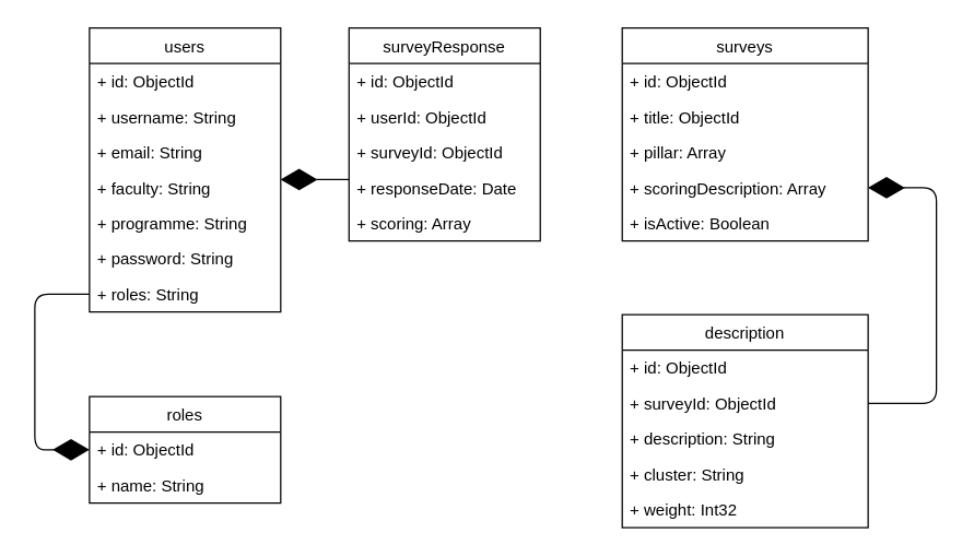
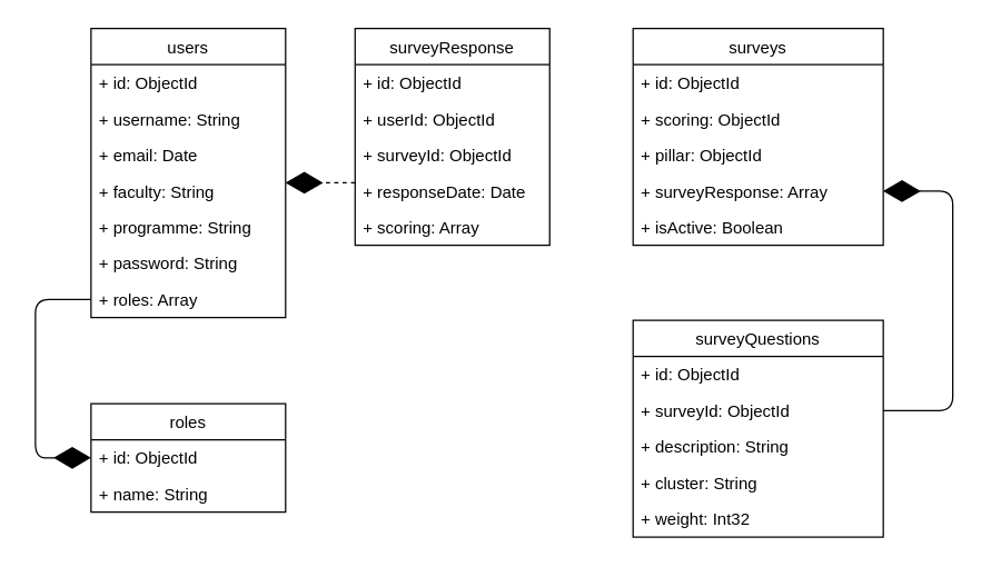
  <mxCell id="0" />
  <mxCell id="1" parent="0" />
  <mxCell id="2" value="users" style="swimlane;fontStyle=0;childLayout=stackLayout;horizontal=1;startSize=26;fillColor=none;horizontalStack=0;resizeParent=1;resizeParentMax=0;resizeLast=0;collapsible=1;marginBottom=0;align=center;" vertex="1" parent="1"><mxGeometry x="60" y="20" width="140" height="208" as="geometry"><mxRectangle x="80" y="530" width="60" height="26" as="alternateBounds" /></mxGeometry></mxCell>
  <mxCell id="3" value="+ id: ObjectId" style="text;strokeColor=none;fillColor=none;align=left;verticalAlign=top;spacingLeft=4;spacingRight=4;overflow=hidden;rotatable=0;points=[[0,0.5],[1,0.5]];portConstraint=eastwest;" vertex="1" parent="2"><mxGeometry y="26" width="140" height="26" as="geometry" /></mxCell>
  <mxCell id="4" value="+ username: String" style="text;strokeColor=none;fillColor=none;align=left;verticalAlign=top;spacingLeft=4;spacingRight=4;overflow=hidden;rotatable=0;points=[[0,0.5],[1,0.5]];portConstraint=eastwest;" vertex="1" parent="2"><mxGeometry y="52" width="140" height="26" as="geometry" /></mxCell>
- <mxCell id="5" value="+ email: String" style="text;strokeColor=none;fillColor=none;align=left;verticalAlign=top;spacingLeft=4;spacingRight=4;overflow=hidden;rotatable=0;points=[[0,0.5],[1,0.5]];portConstraint=eastwest;" vertex="1" parent="2"><mxGeometry y="78" width="140" height="26" as="geometry" /></mxCell>
+ <mxCell id="5" value="+ email: Date" style="text;strokeColor=none;fillColor=none;align=left;verticalAlign=top;spacingLeft=4;spacingRight=4;overflow=hidden;rotatable=0;points=[[0,0.5],[1,0.5]];portConstraint=eastwest;" vertex="1" parent="2"><mxGeometry y="78" width="140" height="26" as="geometry" /></mxCell>
  <mxCell id="6" value="+ faculty: String" style="text;strokeColor=none;fillColor=none;align=left;verticalAlign=top;spacingLeft=4;spacingRight=4;overflow=hidden;rotatable=0;points=[[0,0.5],[1,0.5]];portConstraint=eastwest;" vertex="1" parent="2"><mxGeometry y="104" width="140" height="26" as="geometry" /></mxCell>
  <mxCell id="7" value="+ programme: String" style="text;strokeColor=none;fillColor=none;align=left;verticalAlign=top;spacingLeft=4;spacingRight=4;overflow=hidden;rotatable=0;points=[[0,0.5],[1,0.5]];portConstraint=eastwest;" vertex="1" parent="2"><mxGeometry y="130" width="140" height="26" as="geometry" /></mxCell>
  <mxCell id="8" value="+ password: String" style="text;strokeColor=none;fillColor=none;align=left;verticalAlign=top;spacingLeft=4;spacingRight=4;overflow=hidden;rotatable=0;points=[[0,0.5],[1,0.5]];portConstraint=eastwest;" vertex="1" parent="2"><mxGeometry y="156" width="140" height="26" as="geometry" /></mxCell>
- <mxCell id="9" value="+ roles: String" style="text;strokeColor=none;fillColor=none;align=left;verticalAlign=top;spacingLeft=4;spacingRight=4;overflow=hidden;rotatable=0;points=[[0,0.5],[1,0.5]];portConstraint=eastwest;" vertex="1" parent="2"><mxGeometry y="182" width="140" height="26" as="geometry" /></mxCell>
+ <mxCell id="9" value="+ roles: Array" style="text;strokeColor=none;fillColor=none;align=left;verticalAlign=top;spacingLeft=4;spacingRight=4;overflow=hidden;rotatable=0;points=[[0,0.5],[1,0.5]];portConstraint=eastwest;" vertex="1" parent="2"><mxGeometry y="182" width="140" height="26" as="geometry" /></mxCell>
  <mxCell id="10" value="roles" style="swimlane;fontStyle=0;childLayout=stackLayout;horizontal=1;startSize=26;fillColor=none;horizontalStack=0;resizeParent=1;resizeParentMax=0;resizeLast=0;collapsible=1;marginBottom=0;align=center;" vertex="1" parent="1"><mxGeometry x="60" y="290" width="140" height="78" as="geometry"><mxRectangle x="80" y="530" width="60" height="26" as="alternateBounds" /></mxGeometry></mxCell>
  <mxCell id="11" value="+ id: ObjectId" style="text;strokeColor=none;fillColor=none;align=left;verticalAlign=top;spacingLeft=4;spacingRight=4;overflow=hidden;rotatable=0;points=[[0,0.5],[1,0.5]];portConstraint=eastwest;" vertex="1" parent="10"><mxGeometry y="26" width="140" height="26" as="geometry" /></mxCell>
  <mxCell id="12" value="+ name: String" style="text;strokeColor=none;fillColor=none;align=left;verticalAlign=top;spacingLeft=4;spacingRight=4;overflow=hidden;rotatable=0;points=[[0,0.5],[1,0.5]];portConstraint=eastwest;" vertex="1" parent="10"><mxGeometry y="52" width="140" height="26" as="geometry" /></mxCell>
  <mxCell id="13" value="" style="endArrow=diamondThin;endFill=1;endSize=24;html=1;exitX=0;exitY=0.5;exitDx=0;exitDy=0;edgeStyle=elbowEdgeStyle;entryX=0;entryY=0.5;entryDx=0;entryDy=0;" edge="1" parent="1" source="9" target="11"><mxGeometry width="160" relative="1" as="geometry"><mxPoint x="300" y="200" as="sourcePoint" /><mxPoint x="235" y="300" as="targetPoint" /><Array as="points"><mxPoint x="20" y="270" /></Array></mxGeometry></mxCell>
  <mxCell id="14" value="surveyResponse" style="swimlane;fontStyle=0;childLayout=stackLayout;horizontal=1;startSize=26;fillColor=none;horizontalStack=0;resizeParent=1;resizeParentMax=0;resizeLast=0;collapsible=1;marginBottom=0;align=center;" vertex="1" parent="1"><mxGeometry x="250" y="20" width="140" height="156" as="geometry"><mxRectangle x="80" y="530" width="60" height="26" as="alternateBounds" /></mxGeometry></mxCell>
  <mxCell id="15" value="+ id: ObjectId" style="text;strokeColor=none;fillColor=none;align=left;verticalAlign=top;spacingLeft=4;spacingRight=4;overflow=hidden;rotatable=0;points=[[0,0.5],[1,0.5]];portConstraint=eastwest;" vertex="1" parent="14"><mxGeometry y="26" width="140" height="26" as="geometry" /></mxCell>
  <mxCell id="16" value="+ userId: ObjectId" style="text;strokeColor=none;fillColor=none;align=left;verticalAlign=top;spacingLeft=4;spacingRight=4;overflow=hidden;rotatable=0;points=[[0,0.5],[1,0.5]];portConstraint=eastwest;" vertex="1" parent="14"><mxGeometry y="52" width="140" height="26" as="geometry" /></mxCell>
  <mxCell id="17" value="+ surveyId: ObjectId" style="text;strokeColor=none;fillColor=none;align=left;verticalAlign=top;spacingLeft=4;spacingRight=4;overflow=hidden;rotatable=0;points=[[0,0.5],[1,0.5]];portConstraint=eastwest;" vertex="1" parent="14"><mxGeometry y="78" width="140" height="26" as="geometry" /></mxCell>
  <mxCell id="18" value="+ responseDate: Date" style="text;strokeColor=none;fillColor=none;align=left;verticalAlign=top;spacingLeft=4;spacingRight=4;overflow=hidden;rotatable=0;points=[[0,0.5],[1,0.5]];portConstraint=eastwest;" vertex="1" parent="14"><mxGeometry y="104" width="140" height="26" as="geometry" /></mxCell>
  <mxCell id="19" value="+ scoring: Array" style="text;strokeColor=none;fillColor=none;align=left;verticalAlign=top;spacingLeft=4;spacingRight=4;overflow=hidden;rotatable=0;points=[[0,0.5],[1,0.5]];portConstraint=eastwest;" vertex="1" parent="14"><mxGeometry y="130" width="140" height="26" as="geometry" /></mxCell>
- <mxCell id="20" value="" style="endArrow=diamondThin;endFill=1;endSize=24;html=1;entryX=1;entryY=0.269;entryDx=0;entryDy=0;entryPerimeter=0;exitX=0;exitY=0.269;exitDx=0;exitDy=0;exitPerimeter=0;" edge="1" parent="1" source="18" target="6"><mxGeometry width="160" relative="1" as="geometry"><mxPoint x="220" y="240" as="sourcePoint" /><mxPoint x="380" y="240" as="targetPoint" /></mxGeometry></mxCell>
+ <mxCell id="20" value="" style="endArrow=diamondThin;endFill=1;endSize=24;html=1;entryX=1;entryY=0.269;entryDx=0;entryDy=0;entryPerimeter=0;exitX=0;exitY=0.269;exitDx=0;exitDy=0;exitPerimeter=0;dashed=1;" edge="1" parent="1" source="18" target="6"><mxGeometry width="160" relative="1" as="geometry"><mxPoint x="220" y="240" as="sourcePoint" /><mxPoint x="380" y="240" as="targetPoint" /></mxGeometry></mxCell>
  <mxCell id="21" value="surveys" style="swimlane;fontStyle=0;childLayout=stackLayout;horizontal=1;startSize=26;fillColor=none;horizontalStack=0;resizeParent=1;resizeParentMax=0;resizeLast=0;collapsible=1;marginBottom=0;align=center;" vertex="1" parent="1"><mxGeometry x="450" y="20" width="180" height="156" as="geometry"><mxRectangle x="80" y="530" width="60" height="26" as="alternateBounds" /></mxGeometry></mxCell>
  <mxCell id="22" value="+ id: ObjectId" style="text;strokeColor=none;fillColor=none;align=left;verticalAlign=top;spacingLeft=4;spacingRight=4;overflow=hidden;rotatable=0;points=[[0,0.5],[1,0.5]];portConstraint=eastwest;" vertex="1" parent="21"><mxGeometry y="26" width="180" height="26" as="geometry" /></mxCell>
- <mxCell id="23" value="+ title: ObjectId" style="text;strokeColor=none;fillColor=none;align=left;verticalAlign=top;spacingLeft=4;spacingRight=4;overflow=hidden;rotatable=0;points=[[0,0.5],[1,0.5]];portConstraint=eastwest;" vertex="1" parent="21"><mxGeometry y="52" width="180" height="26" as="geometry" /></mxCell>
- <mxCell id="24" value="+ pillar: Array" style="text;strokeColor=none;fillColor=none;align=left;verticalAlign=top;spacingLeft=4;spacingRight=4;overflow=hidden;rotatable=0;points=[[0,0.5],[1,0.5]];portConstraint=eastwest;" vertex="1" parent="21"><mxGeometry y="78" width="180" height="26" as="geometry" /></mxCell>
- <mxCell id="25" value="+ scoringDescription: Array" style="text;strokeColor=none;fillColor=none;align=left;verticalAlign=top;spacingLeft=4;spacingRight=4;overflow=hidden;rotatable=0;points=[[0,0.5],[1,0.5]];portConstraint=eastwest;" vertex="1" parent="21"><mxGeometry y="104" width="180" height="26" as="geometry" /></mxCell>
+ <mxCell id="23" value="+ scoring: ObjectId" style="text;strokeColor=none;fillColor=none;align=left;verticalAlign=top;spacingLeft=4;spacingRight=4;overflow=hidden;rotatable=0;points=[[0,0.5],[1,0.5]];portConstraint=eastwest;" vertex="1" parent="21"><mxGeometry y="52" width="180" height="26" as="geometry" /></mxCell>
+ <mxCell id="24" value="+ pillar: ObjectId" style="text;strokeColor=none;fillColor=none;align=left;verticalAlign=top;spacingLeft=4;spacingRight=4;overflow=hidden;rotatable=0;points=[[0,0.5],[1,0.5]];portConstraint=eastwest;" vertex="1" parent="21"><mxGeometry y="78" width="180" height="26" as="geometry" /></mxCell>
+ <mxCell id="25" value="+ surveyResponse: Array" style="text;strokeColor=none;fillColor=none;align=left;verticalAlign=top;spacingLeft=4;spacingRight=4;overflow=hidden;rotatable=0;points=[[0,0.5],[1,0.5]];portConstraint=eastwest;" vertex="1" parent="21"><mxGeometry y="104" width="180" height="26" as="geometry" /></mxCell>
  <mxCell id="26" value="+ isActive: Boolean" style="text;strokeColor=none;fillColor=none;align=left;verticalAlign=top;spacingLeft=4;spacingRight=4;overflow=hidden;rotatable=0;points=[[0,0.5],[1,0.5]];portConstraint=eastwest;" vertex="1" parent="21"><mxGeometry y="130" width="180" height="26" as="geometry" /></mxCell>
- <mxCell id="27" value="description" style="swimlane;fontStyle=0;childLayout=stackLayout;horizontal=1;startSize=26;fillColor=none;horizontalStack=0;resizeParent=1;resizeParentMax=0;resizeLast=0;collapsible=1;marginBottom=0;align=center;" vertex="1" parent="1"><mxGeometry x="450" y="230" width="180" height="156" as="geometry"><mxRectangle x="80" y="530" width="60" height="26" as="alternateBounds" /></mxGeometry></mxCell>
+ <mxCell id="27" value="surveyQuestions" style="swimlane;fontStyle=0;childLayout=stackLayout;horizontal=1;startSize=26;fillColor=none;horizontalStack=0;resizeParent=1;resizeParentMax=0;resizeLast=0;collapsible=1;marginBottom=0;align=center;" vertex="1" parent="1"><mxGeometry x="450" y="230" width="180" height="156" as="geometry"><mxRectangle x="80" y="530" width="60" height="26" as="alternateBounds" /></mxGeometry></mxCell>
  <mxCell id="28" value="+ id: ObjectId" style="text;strokeColor=none;fillColor=none;align=left;verticalAlign=top;spacingLeft=4;spacingRight=4;overflow=hidden;rotatable=0;points=[[0,0.5],[1,0.5]];portConstraint=eastwest;" vertex="1" parent="27"><mxGeometry y="26" width="180" height="26" as="geometry" /></mxCell>
  <mxCell id="29" value="+ surveyId: ObjectId" style="text;strokeColor=none;fillColor=none;align=left;verticalAlign=top;spacingLeft=4;spacingRight=4;overflow=hidden;rotatable=0;points=[[0,0.5],[1,0.5]];portConstraint=eastwest;" vertex="1" parent="27"><mxGeometry y="52" width="180" height="26" as="geometry" /></mxCell>
  <mxCell id="30" value="+ description: String" style="text;strokeColor=none;fillColor=none;align=left;verticalAlign=top;spacingLeft=4;spacingRight=4;overflow=hidden;rotatable=0;points=[[0,0.5],[1,0.5]];portConstraint=eastwest;" vertex="1" parent="27"><mxGeometry y="78" width="180" height="26" as="geometry" /></mxCell>
  <mxCell id="31" value="+ cluster: String" style="text;strokeColor=none;fillColor=none;align=left;verticalAlign=top;spacingLeft=4;spacingRight=4;overflow=hidden;rotatable=0;points=[[0,0.5],[1,0.5]];portConstraint=eastwest;" vertex="1" parent="27"><mxGeometry y="104" width="180" height="26" as="geometry" /></mxCell>
  <mxCell id="32" value="+ weight: Int32" style="text;strokeColor=none;fillColor=none;align=left;verticalAlign=top;spacingLeft=4;spacingRight=4;overflow=hidden;rotatable=0;points=[[0,0.5],[1,0.5]];portConstraint=eastwest;" vertex="1" parent="27"><mxGeometry y="130" width="180" height="26" as="geometry" /></mxCell>
  <mxCell id="33" value="" style="endArrow=diamondThin;endFill=1;endSize=24;html=1;entryX=1;entryY=0.5;entryDx=0;entryDy=0;exitX=1;exitY=0.5;exitDx=0;exitDy=0;edgeStyle=elbowEdgeStyle;" edge="1" parent="1" source="29" target="25"><mxGeometry width="160" relative="1" as="geometry"><mxPoint x="797" y="229.494" as="sourcePoint" /><mxPoint x="687" y="229.494" as="targetPoint" /><Array as="points"><mxPoint x="680" y="260" /></Array></mxGeometry></mxCell>
